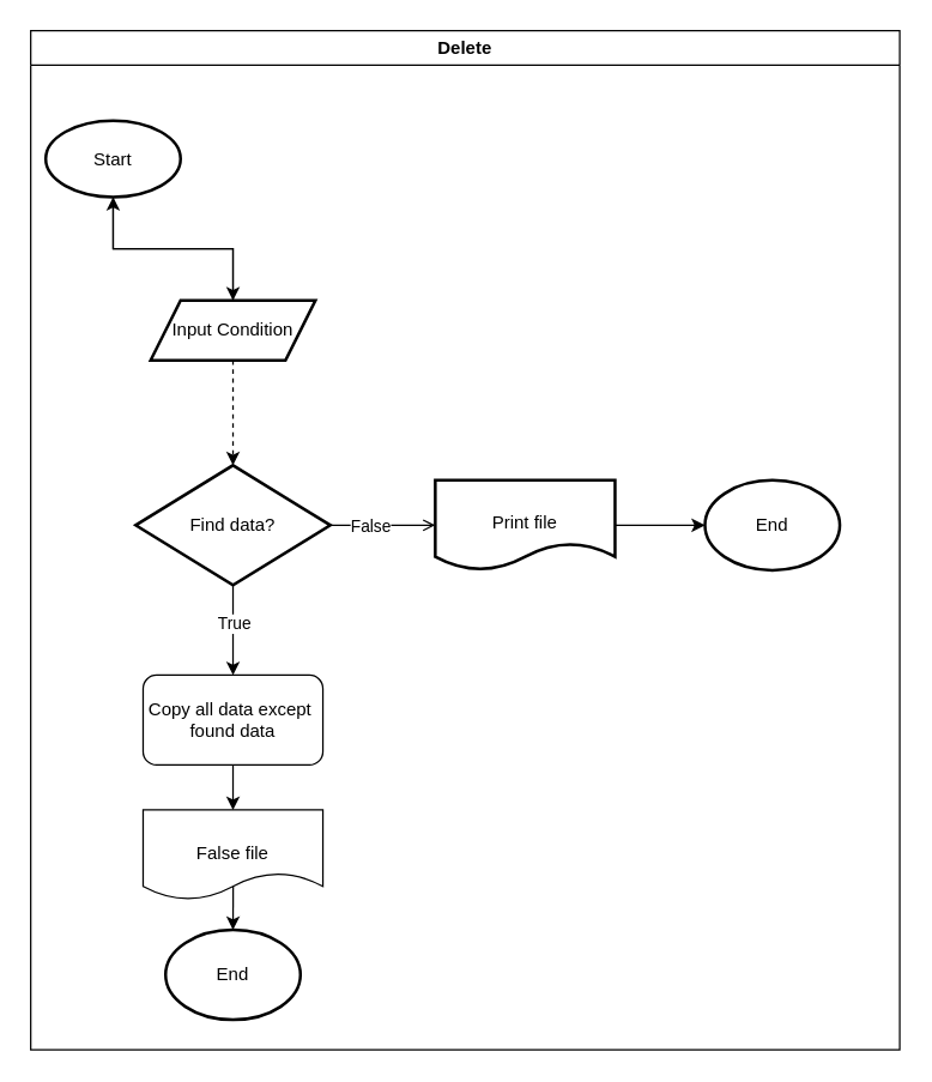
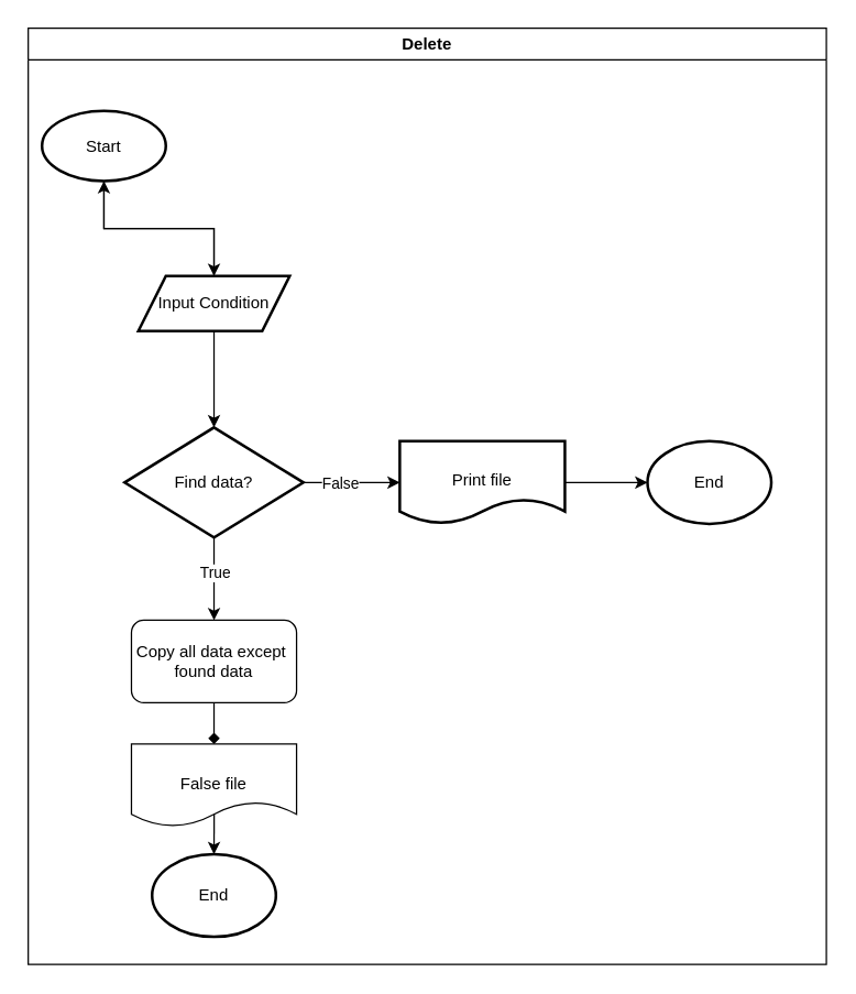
  <mxCell id="0" />
  <mxCell id="1" parent="0" />
  <mxCell id="2" value="Delete" style="swimlane;whiteSpace=wrap;html=1;" parent="1" vertex="1"><mxGeometry x="20" y="20" width="580" height="680" as="geometry" /></mxCell>
  <mxCell id="3" value="" style="edgeStyle=orthogonalEdgeStyle;rounded=0;orthogonalLoop=1;jettySize=auto;html=1;" parent="2" source="4" target="7" edge="1"><mxGeometry relative="1" as="geometry" /></mxCell>
  <mxCell id="4" value="Start" style="strokeWidth=2;html=1;shape=mxgraph.flowchart.start_2;whiteSpace=wrap;" parent="2" vertex="1"><mxGeometry x="10" y="60" width="90" height="51" as="geometry" /></mxCell>
  <mxCell id="5" value="" style="edgeStyle=orthogonalEdgeStyle;rounded=0;orthogonalLoop=1;jettySize=auto;html=1;entryX=0.5;entryY=1;entryDx=0;entryDy=0;entryPerimeter=0;exitX=0.5;exitY=0;exitDx=0;exitDy=0;" parent="2" source="7" target="4" edge="1"><mxGeometry relative="1" as="geometry" /></mxCell>
- <mxCell id="6" style="edgeStyle=orthogonalEdgeStyle;rounded=0;orthogonalLoop=1;jettySize=auto;html=1;entryX=0.5;entryY=0;entryDx=0;entryDy=0;exitX=0.5;exitY=1;exitDx=0;exitDy=0;dashed=1;" parent="2" source="7" target="12" edge="1"><mxGeometry relative="1" as="geometry" /></mxCell>
+ <mxCell id="6" style="edgeStyle=orthogonalEdgeStyle;rounded=0;orthogonalLoop=1;jettySize=auto;html=1;entryX=0.5;entryY=0;entryDx=0;entryDy=0;exitX=0.5;exitY=1;exitDx=0;exitDy=0;" parent="2" source="7" target="12" edge="1"><mxGeometry relative="1" as="geometry" /></mxCell>
  <mxCell id="7" value="Input Condition" style="shape=parallelogram;perimeter=parallelogramPerimeter;whiteSpace=wrap;html=1;fixedSize=1;strokeWidth=2;" parent="2" vertex="1"><mxGeometry x="80" y="180" width="110" height="40" as="geometry" /></mxCell>
- <mxCell id="8" value="" style="edgeStyle=orthogonalEdgeStyle;rounded=0;orthogonalLoop=1;jettySize=auto;html=1;exitX=1;exitY=0.5;exitDx=0;exitDy=0;entryX=0;entryY=0.5;entryDx=0;entryDy=0;endArrow=open;" parent="2" source="12" target="14" edge="1"><mxGeometry relative="1" as="geometry" /></mxCell>
+ <mxCell id="8" value="" style="edgeStyle=orthogonalEdgeStyle;rounded=0;orthogonalLoop=1;jettySize=auto;html=1;exitX=1;exitY=0.5;exitDx=0;exitDy=0;entryX=0;entryY=0.5;entryDx=0;entryDy=0;" parent="2" source="12" target="14" edge="1"><mxGeometry relative="1" as="geometry" /></mxCell>
  <mxCell id="9" value="False" style="edgeLabel;html=1;align=center;verticalAlign=middle;resizable=0;points=[];" parent="8" vertex="1" connectable="0"><mxGeometry x="-0.254" relative="1" as="geometry"><mxPoint as="offset" /></mxGeometry></mxCell>
  <mxCell id="10" style="edgeStyle=orthogonalEdgeStyle;rounded=0;orthogonalLoop=1;jettySize=auto;html=1;entryX=0.5;entryY=0;entryDx=0;entryDy=0;exitX=0.5;exitY=1;exitDx=0;exitDy=0;" parent="2" source="12" target="16" edge="1"><mxGeometry relative="1" as="geometry"><mxPoint x="135" y="430" as="targetPoint" /></mxGeometry></mxCell>
  <mxCell id="11" value="True" style="edgeLabel;html=1;align=center;verticalAlign=middle;resizable=0;points=[];" vertex="1" connectable="0" parent="10"><mxGeometry x="-0.176" relative="1" as="geometry"><mxPoint as="offset" /></mxGeometry></mxCell>
  <mxCell id="12" value="Find data?" style="rhombus;whiteSpace=wrap;html=1;strokeWidth=2;" parent="2" vertex="1"><mxGeometry x="70" y="290" width="130" height="80" as="geometry" /></mxCell>
  <mxCell id="13" value="" style="edgeStyle=orthogonalEdgeStyle;rounded=0;orthogonalLoop=1;jettySize=auto;html=1;exitX=1;exitY=0.5;exitDx=0;exitDy=0;entryX=0;entryY=0.5;entryDx=0;entryDy=0;" parent="2" source="14" target="15" edge="1"><mxGeometry relative="1" as="geometry" /></mxCell>
  <mxCell id="14" value="&lt;br&gt;Print file" style="shape=document;whiteSpace=wrap;html=1;boundedLbl=1;strokeWidth=2;" parent="2" vertex="1"><mxGeometry x="270" y="300" width="120" height="60" as="geometry" /></mxCell>
  <mxCell id="15" value="End" style="ellipse;whiteSpace=wrap;html=1;strokeWidth=2;" parent="2" vertex="1"><mxGeometry x="450" y="300" width="90" height="60" as="geometry" /></mxCell>
  <mxCell id="16" value="Copy all data except&amp;nbsp; found data" style="rounded=1;whiteSpace=wrap;html=1;" parent="2" vertex="1"><mxGeometry x="75" y="430" width="120" height="60" as="geometry" /></mxCell>
  <mxCell id="17" style="edgeStyle=orthogonalEdgeStyle;rounded=0;orthogonalLoop=1;jettySize=auto;html=1;entryX=0.5;entryY=0;entryDx=0;entryDy=0;exitX=0.501;exitY=0.845;exitDx=0;exitDy=0;exitPerimeter=0;" parent="2" source="18" target="20" edge="1"><mxGeometry relative="1" as="geometry" /></mxCell>
  <mxCell id="18" value="&lt;br&gt;False file" style="shape=document;whiteSpace=wrap;html=1;boundedLbl=1;" parent="2" vertex="1"><mxGeometry x="75" y="520" width="120" height="60" as="geometry" /></mxCell>
- <mxCell id="19" style="edgeStyle=orthogonalEdgeStyle;rounded=0;orthogonalLoop=1;jettySize=auto;html=1;entryX=0.5;entryY=0;entryDx=0;entryDy=0;exitX=0.5;exitY=1;exitDx=0;exitDy=0;" parent="2" source="16" target="18" edge="1"><mxGeometry relative="1" as="geometry"><mxPoint x="135" y="630" as="targetPoint" /><mxPoint x="135" y="590" as="sourcePoint" /></mxGeometry></mxCell>
+ <mxCell id="19" style="edgeStyle=orthogonalEdgeStyle;rounded=0;orthogonalLoop=1;jettySize=auto;html=1;entryX=0.5;entryY=0;entryDx=0;entryDy=0;exitX=0.5;exitY=1;exitDx=0;exitDy=0;endArrow=diamond;" parent="2" source="16" target="18" edge="1"><mxGeometry relative="1" as="geometry"><mxPoint x="135" y="630" as="targetPoint" /><mxPoint x="135" y="590" as="sourcePoint" /></mxGeometry></mxCell>
  <mxCell id="20" value="End" style="ellipse;whiteSpace=wrap;html=1;strokeWidth=2;" parent="2" vertex="1"><mxGeometry x="90" y="600" width="90" height="60" as="geometry" /></mxCell>
